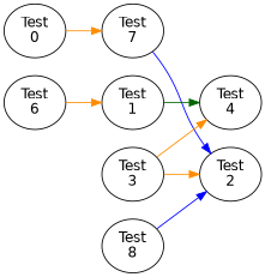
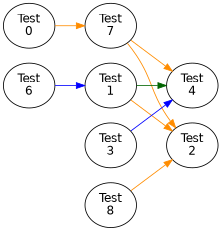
  digraph {
    fontname="DejaVu Sans"
    rankdir=LR
    node [fontname="DejaVu Sans"]
    edge [color=darkorange fontname="DejaVu Sans"]
    n1 [label="Test\n0"]
    n2 [label="Test\n7"]
    n3 [label="Test\n1"]
    n4 [label="Test\n4"]
    n5 [label="Test\n2"]
    n6 [label="Test\n3"]
    n7 [label="Test\n6"]
    n8 [label="Test\n8"]
    n1 -> n2
-   n2 -> n5 [color=blue]
+   n2 -> n4
+   n2 -> n5
    n3 -> n4 [color=darkgreen]
-   n6 -> n4
-   n6 -> n5
-   n7 -> n3
-   n8 -> n5 [color=blue]
+   n6 -> n4 [color=blue]
+   n3 -> n5
+   n7 -> n3 [color=blue]
+   n8 -> n5
  }
